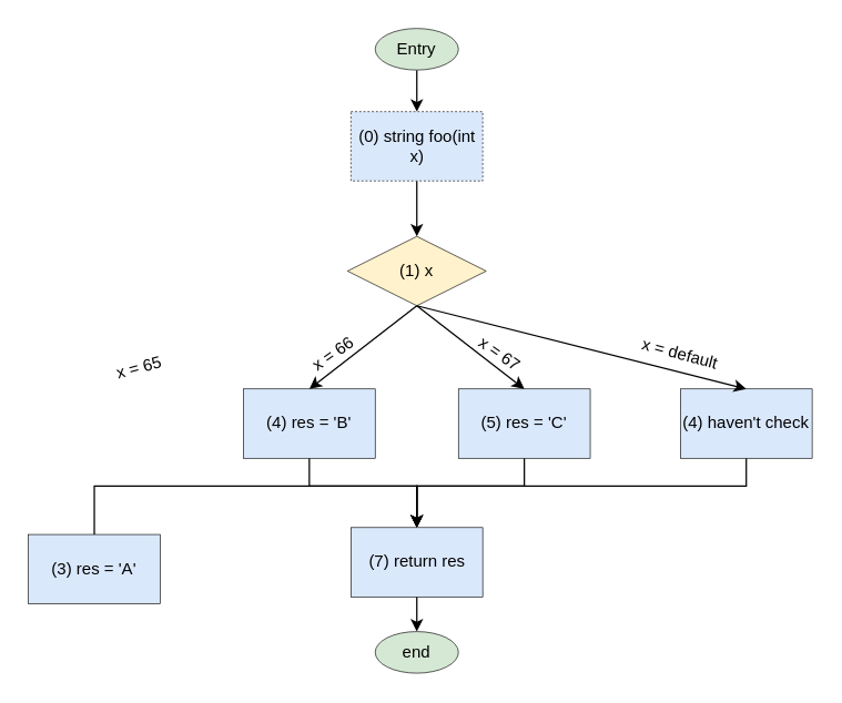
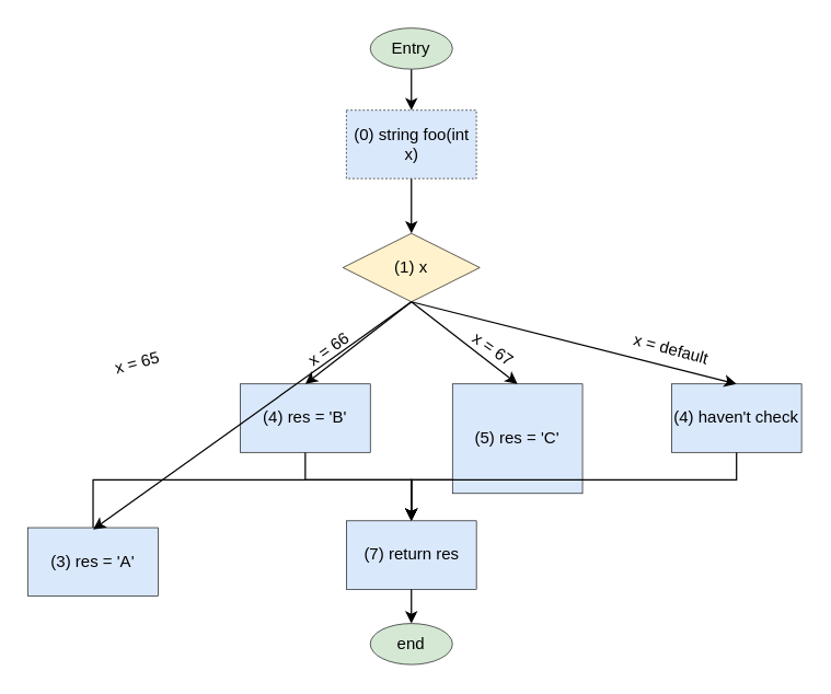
  <mxCell id="0" />
  <mxCell id="1" parent="0" />
  <mxCell id="2" value="" style="edgeStyle=orthogonalEdgeStyle;rounded=0;orthogonalLoop=1;jettySize=auto;html=1;" edge="1" parent="1" source="3" target="5"><mxGeometry relative="1" as="geometry" /></mxCell>
  <mxCell id="3" value="Entry" style="ellipse;whiteSpace=wrap;html=1;fillColor=#d5e8d4;strokeColor=light-dark(#000000,#446E2C);strokeWidth=0.5;" vertex="1" parent="1"><mxGeometry x="270" y="20" width="60" height="30" as="geometry" /></mxCell>
  <mxCell id="4" value="" style="edgeStyle=orthogonalEdgeStyle;rounded=0;orthogonalLoop=1;jettySize=auto;html=1;" edge="1" parent="1" source="5"><mxGeometry relative="1" as="geometry"><mxPoint x="300" y="170" as="targetPoint" /></mxGeometry></mxCell>
  <mxCell id="5" value="(0) string foo(int x)" style="rounded=0;whiteSpace=wrap;html=1;fillColor=#dae8fc;strokeColor=light-dark(#000000,#446E2C);strokeWidth=0.5;dashed=1;" vertex="1" parent="1"><mxGeometry x="252.5" y="80" width="95" height="50" as="geometry" /></mxCell>
  <mxCell id="6" value="(1) x" style="rhombus;whiteSpace=wrap;html=1;fillColor=#fff2cc;strokeColor=light-dark(#000000,#446E2C);strokeWidth=0.5;" vertex="1" parent="1"><mxGeometry x="250" y="170" width="100" height="50" as="geometry" /></mxCell>
  <mxCell id="7" style="edgeStyle=orthogonalEdgeStyle;rounded=0;orthogonalLoop=1;jettySize=auto;html=1;entryX=0.5;entryY=0;entryDx=0;entryDy=0;" edge="1" parent="1" source="8" target="24"><mxGeometry relative="1" as="geometry"><Array as="points"><mxPoint x="68" y="350" /><mxPoint x="300" y="350" /></Array></mxGeometry></mxCell>
  <mxCell id="8" value="(3) res = 'A'" style="rounded=0;whiteSpace=wrap;html=1;fillColor=#dae8fc;strokeColor=light-dark(#000000, #5c79a3);strokeWidth=0.5;" vertex="1" parent="1"><mxGeometry x="20" y="385" width="95" height="50" as="geometry" /></mxCell>
  <mxCell id="9" style="edgeStyle=orthogonalEdgeStyle;rounded=0;orthogonalLoop=1;jettySize=auto;html=1;entryX=0.5;entryY=0;entryDx=0;entryDy=0;" edge="1" parent="1" source="10" target="24"><mxGeometry relative="1" as="geometry"><Array as="points"><mxPoint x="222" y="350" /><mxPoint x="300" y="350" /></Array></mxGeometry></mxCell>
  <mxCell id="10" value="(4)&amp;nbsp;&lt;span style=&quot;background-color: transparent; color: light-dark(rgb(0, 0, 0), rgb(255, 255, 255));&quot;&gt;res = 'B'&lt;/span&gt;" style="rounded=0;whiteSpace=wrap;html=1;fillColor=#dae8fc;strokeColor=light-dark(#000000, #5c79a3);strokeWidth=0.5;" vertex="1" parent="1"><mxGeometry x="175" y="280" width="95" height="50" as="geometry" /></mxCell>
  <mxCell id="11" style="edgeStyle=orthogonalEdgeStyle;rounded=0;orthogonalLoop=1;jettySize=auto;html=1;entryX=0.5;entryY=0;entryDx=0;entryDy=0;" edge="1" parent="1" source="12" target="24"><mxGeometry relative="1" as="geometry"><Array as="points"><mxPoint x="378" y="350" /><mxPoint x="300" y="350" /></Array></mxGeometry></mxCell>
- <mxCell id="12" value="(5) res = 'C'" style="rounded=0;whiteSpace=wrap;html=1;fillColor=#dae8fc;strokeColor=light-dark(#000000, #5c79a3);strokeWidth=0.5;" vertex="1" parent="1"><mxGeometry x="330" y="280" width="95" height="50" as="geometry" /></mxCell>
+ <mxCell id="12" value="(5) res = 'C'" style="rounded=0;whiteSpace=wrap;html=1;fillColor=#dae8fc;strokeColor=light-dark(#000000, #5c79a3);strokeWidth=0.5;" vertex="1" parent="1"><mxGeometry x="330" y="280" width="95" height="80" as="geometry" /></mxCell>
  <mxCell id="13" style="edgeStyle=orthogonalEdgeStyle;rounded=0;orthogonalLoop=1;jettySize=auto;html=1;" edge="1" parent="1" source="14"><mxGeometry relative="1" as="geometry"><mxPoint x="300" y="380" as="targetPoint" /><Array as="points"><mxPoint x="538" y="350" /><mxPoint x="300" y="350" /></Array></mxGeometry></mxCell>
  <mxCell id="14" value="(4) haven't check" style="rounded=0;whiteSpace=wrap;html=1;fillColor=#dae8fc;strokeColor=light-dark(#000000, #5c79a3);strokeWidth=0.5;" vertex="1" parent="1"><mxGeometry x="490" y="280" width="95" height="50" as="geometry" /></mxCell>
  <mxCell id="15" value="" style="endArrow=classic;html=1;rounded=0;entryX=0.5;entryY=0;entryDx=0;entryDy=0;exitX=0.5;exitY=1;exitDx=0;exitDy=0;" edge="1" parent="1" source="6" target="10"><mxGeometry width="50" height="50" relative="1" as="geometry"><mxPoint x="250" y="260" as="sourcePoint" /><mxPoint x="300" y="210" as="targetPoint" /></mxGeometry></mxCell>
+ <mxCell id="16" value="" style="endArrow=classic;html=1;rounded=0;entryX=0.501;entryY=0.026;entryDx=0;entryDy=0;exitX=0.5;exitY=1;exitDx=0;exitDy=0;entryPerimeter=0;" edge="1" parent="1" source="6" target="8"><mxGeometry width="50" height="50" relative="1" as="geometry"><mxPoint x="144" y="220" as="sourcePoint" /><mxPoint x="70" y="278" as="targetPoint" /></mxGeometry></mxCell>
  <mxCell id="17" value="" style="endArrow=classic;html=1;rounded=0;entryX=0.5;entryY=0;entryDx=0;entryDy=0;exitX=0.5;exitY=1;exitDx=0;exitDy=0;" edge="1" parent="1" source="6" target="12"><mxGeometry width="50" height="50" relative="1" as="geometry"><mxPoint x="317" y="242" as="sourcePoint" /><mxPoint x="243" y="300" as="targetPoint" /></mxGeometry></mxCell>
  <mxCell id="18" value="" style="endArrow=classic;html=1;rounded=0;entryX=0.5;entryY=0;entryDx=0;entryDy=0;exitX=0.5;exitY=1;exitDx=0;exitDy=0;" edge="1" parent="1" source="6" target="14"><mxGeometry width="50" height="50" relative="1" as="geometry"><mxPoint x="327" y="252" as="sourcePoint" /><mxPoint x="253" y="310" as="targetPoint" /></mxGeometry></mxCell>
  <mxCell id="19" value="x = 65" style="text;html=1;align=center;verticalAlign=middle;whiteSpace=wrap;rounded=0;rotation=-15;" vertex="1" parent="1"><mxGeometry x="70" y="250" width="60" height="30" as="geometry" /></mxCell>
  <mxCell id="20" value="x = 66" style="text;html=1;align=center;verticalAlign=middle;whiteSpace=wrap;rounded=0;rotation=-35;" vertex="1" parent="1"><mxGeometry x="210" y="240" width="60" height="30" as="geometry" /></mxCell>
  <mxCell id="21" value="x = 67" style="text;html=1;align=center;verticalAlign=middle;whiteSpace=wrap;rounded=0;rotation=35;" vertex="1" parent="1"><mxGeometry x="330" y="240" width="60" height="30" as="geometry" /></mxCell>
  <mxCell id="22" value="x = default" style="text;html=1;align=center;verticalAlign=middle;whiteSpace=wrap;rounded=0;rotation=15;" vertex="1" parent="1"><mxGeometry x="460" y="240" width="60" height="30" as="geometry" /></mxCell>
  <mxCell id="23" value="" style="edgeStyle=orthogonalEdgeStyle;rounded=0;orthogonalLoop=1;jettySize=auto;html=1;" edge="1" parent="1" source="24" target="25"><mxGeometry relative="1" as="geometry" /></mxCell>
  <mxCell id="24" value="(7) return res" style="rounded=0;whiteSpace=wrap;html=1;fillColor=#dae8fc;strokeColor=light-dark(#000000, #5c79a3);strokeWidth=0.5;" vertex="1" parent="1"><mxGeometry x="252.5" y="380" width="95" height="50" as="geometry" /></mxCell>
  <mxCell id="25" value="end" style="ellipse;whiteSpace=wrap;html=1;fillColor=#d5e8d4;strokeColor=light-dark(#000000,#446E2C);strokeWidth=0.5;" vertex="1" parent="1"><mxGeometry x="270" y="455" width="60" height="30" as="geometry" /></mxCell>
